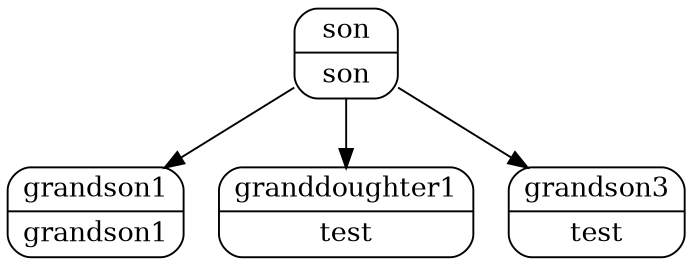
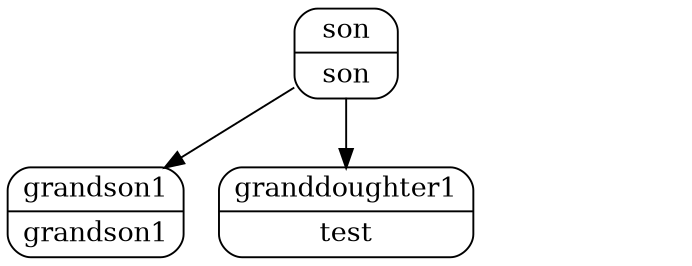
  digraph {
    node [shape=Mrecord]
    n1 [label="{son | son}"]
    n2 [label="{grandson1 | grandson1}"]
    n3 [label="{granddoughter1 | test}"]
-   n4 [label="{grandson3 | test}"]
    n1 -> n2
    n1 -> n3
-   n1 -> n4
  }
